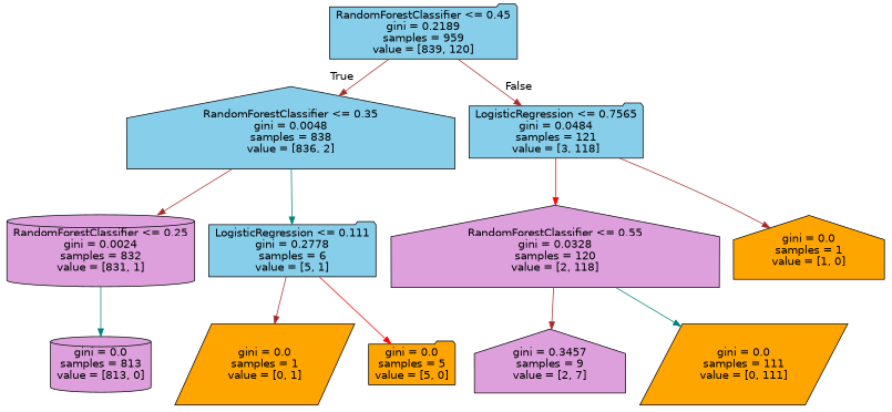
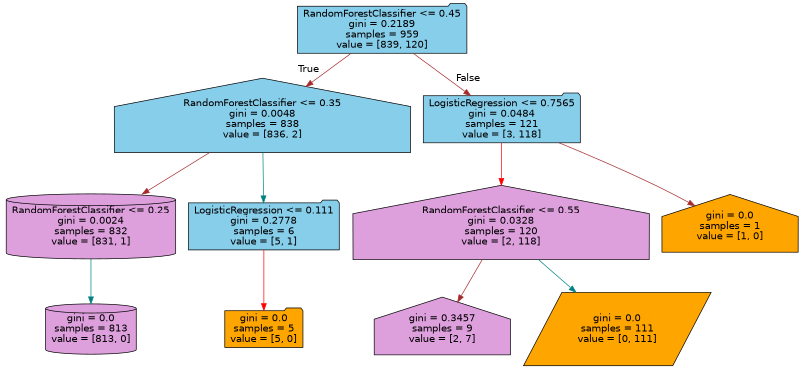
  digraph {
    fontname="DejaVu Sans"
    node [fillcolor=skyblue fontname="DejaVu Sans" shape=folder style=filled]
    edge [color=brown fontname="DejaVu Sans"]
    n1 [label="RandomForestClassifier <= 0.45\ngini = 0.2189\nsamples = 959\nvalue = [839, 120]"]
    n2 [label="RandomForestClassifier <= 0.35\ngini = 0.0048\nsamples = 838\nvalue = [836, 2]" shape=house]
    n3 [label="LogisticRegression <= 0.7565\ngini = 0.0484\nsamples = 121\nvalue = [3, 118]"]
    n4 [fillcolor=plum label="RandomForestClassifier <= 0.25\ngini = 0.0024\nsamples = 832\nvalue = [831, 1]" shape=cylinder]
    n5 [label="LogisticRegression <= 0.111\ngini = 0.2778\nsamples = 6\nvalue = [5, 1]"]
    n6 [fillcolor=plum label="RandomForestClassifier <= 0.55\ngini = 0.0328\nsamples = 120\nvalue = [2, 118]" shape=house]
    n7 [fillcolor=orange label="gini = 0.0\nsamples = 1\nvalue = [1, 0]" shape=house]
    n8 [fillcolor=plum label="gini = 0.0\nsamples = 813\nvalue = [813, 0]" shape=cylinder]
-   n9 [fillcolor=orange label="gini = 0.0\nsamples = 1\nvalue = [0, 1]" shape=parallelogram]
    n10 [fillcolor=orange label="gini = 0.0\nsamples = 5\nvalue = [5, 0]"]
    n11 [fillcolor=plum label="gini = 0.3457\nsamples = 9\nvalue = [2, 7]" shape=house]
    n12 [fillcolor=orange label="gini = 0.0\nsamples = 111\nvalue = [0, 111]" shape=parallelogram]
    n1 -> n2 [headlabel=True labelangle=45 labeldistance=2.5]
    n1 -> n3 [headlabel=False labelangle=-45 labeldistance=2.5]
    n2 -> n4
    n2 -> n5 [color=teal]
    n3 -> n6 [color=red]
    n3 -> n7
    n4 -> n8 [color=teal]
-   n5 -> n9
    n5 -> n10 [color=red]
    n6 -> n11
    n6 -> n12 [color=teal]
  }
